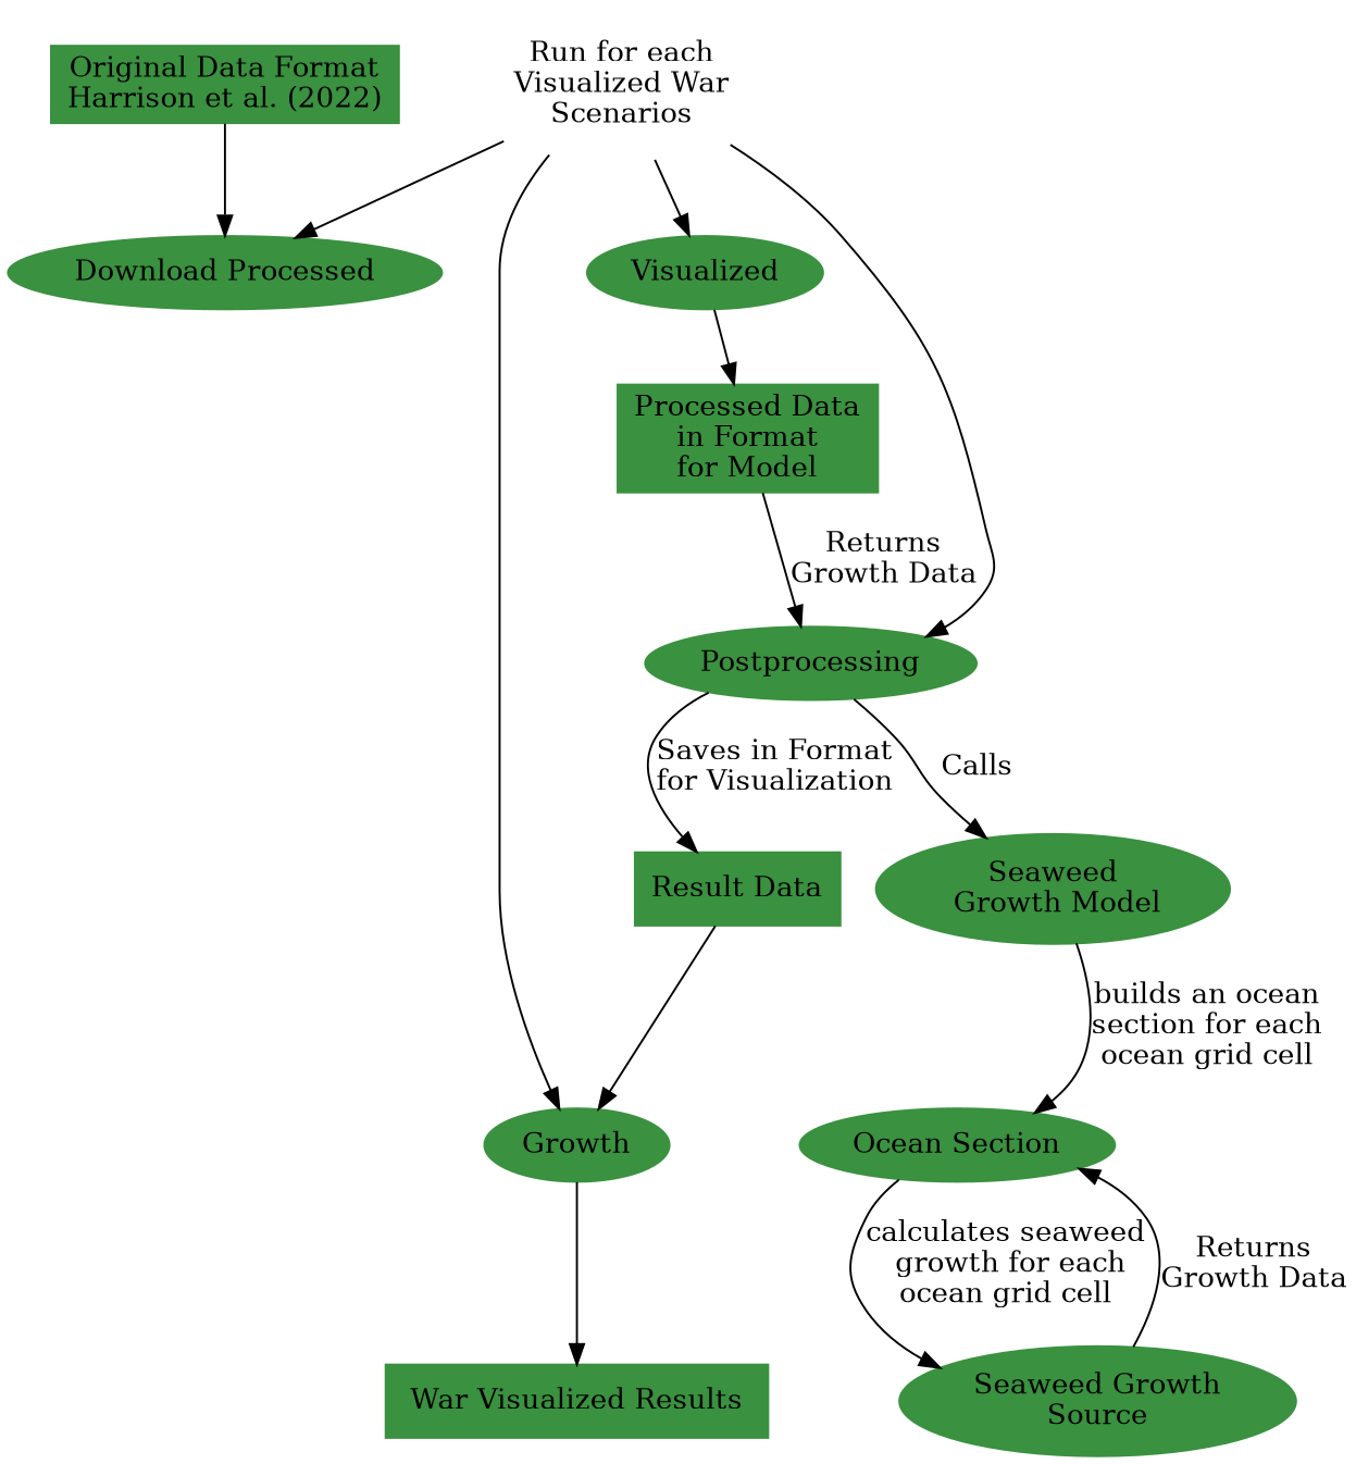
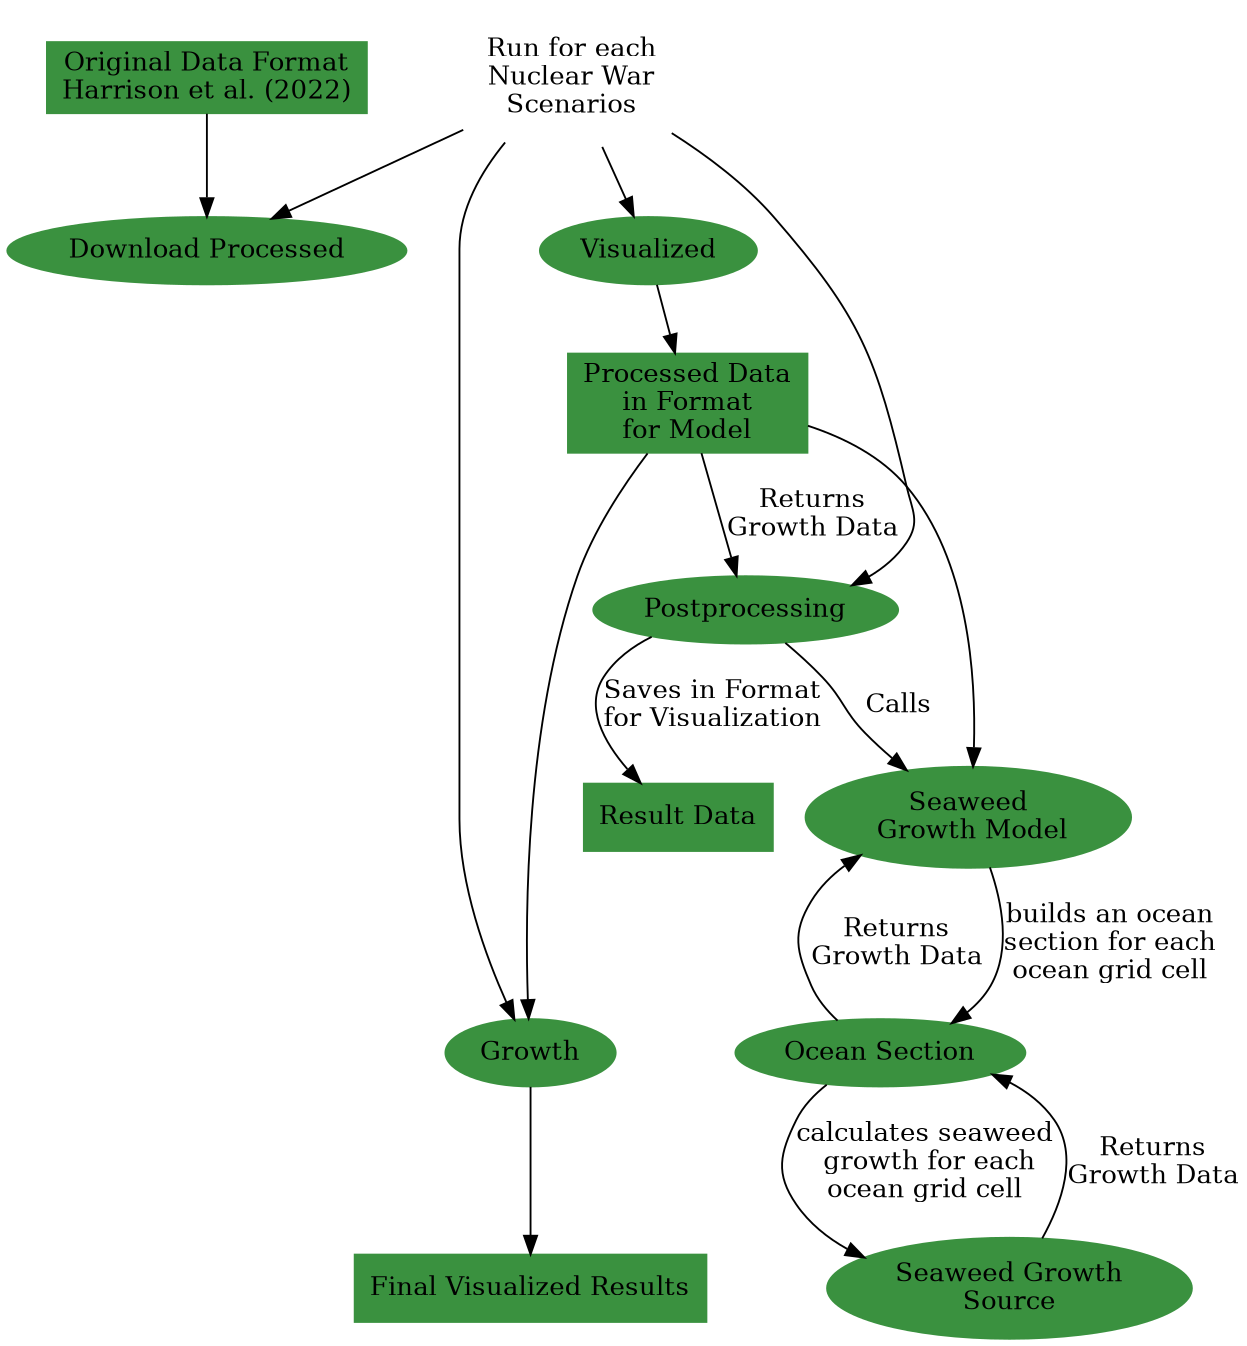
  digraph {
    node [color="#3A913F" style=filled]
    n1 [label="Original Data Format\nHarrison et al. (2022)" shape=box]
    n2 [label="Download Processed"]
    n3 [label=Visualized]
    n4 [label="Processed Data\nin Format\nfor Model" shape=box]
    n5 [label="Seaweed\n Growth Model"]
    n6 [label=Postprocessing]
    n7 [label="Ocean Section"]
    n8 [label="Seaweed Growth\nSource"]
    n9 [label="Result Data" shape=box]
-   n10 [color=white label="Run for each\nVisualized War\nScenarios" style=""]
+   n10 [color=white label="Run for each\nNuclear War\nScenarios" style=""]
    n11 [label=Growth]
-   n12 [label="War Visualized Results" shape=box]
+   n12 [label="Final Visualized Results" shape=box]
    n1 -> n2
    n3 -> n4
+   n4 -> n5
    n4 -> n6 [label="Returns\nGrowth Data"]
    n5 -> n7 [label="builds an ocean\nsection for each\nocean grid cell"]
    n6 -> n5 [label=Calls]
    n6 -> n9 [label="Saves in Format\nfor Visualization"]
+   n7 -> n5 [label="Returns\nGrowth Data"]
    n7 -> n8 [label="calculates seaweed\n growth for each\nocean grid cell"]
    n8 -> n7 [label="Returns\nGrowth Data"]
-   n9 -> n11
+   n4 -> n11
    n10 -> n2
    n10 -> n3
    n10 -> n6
    n10 -> n11
    n11 -> n12
  }
